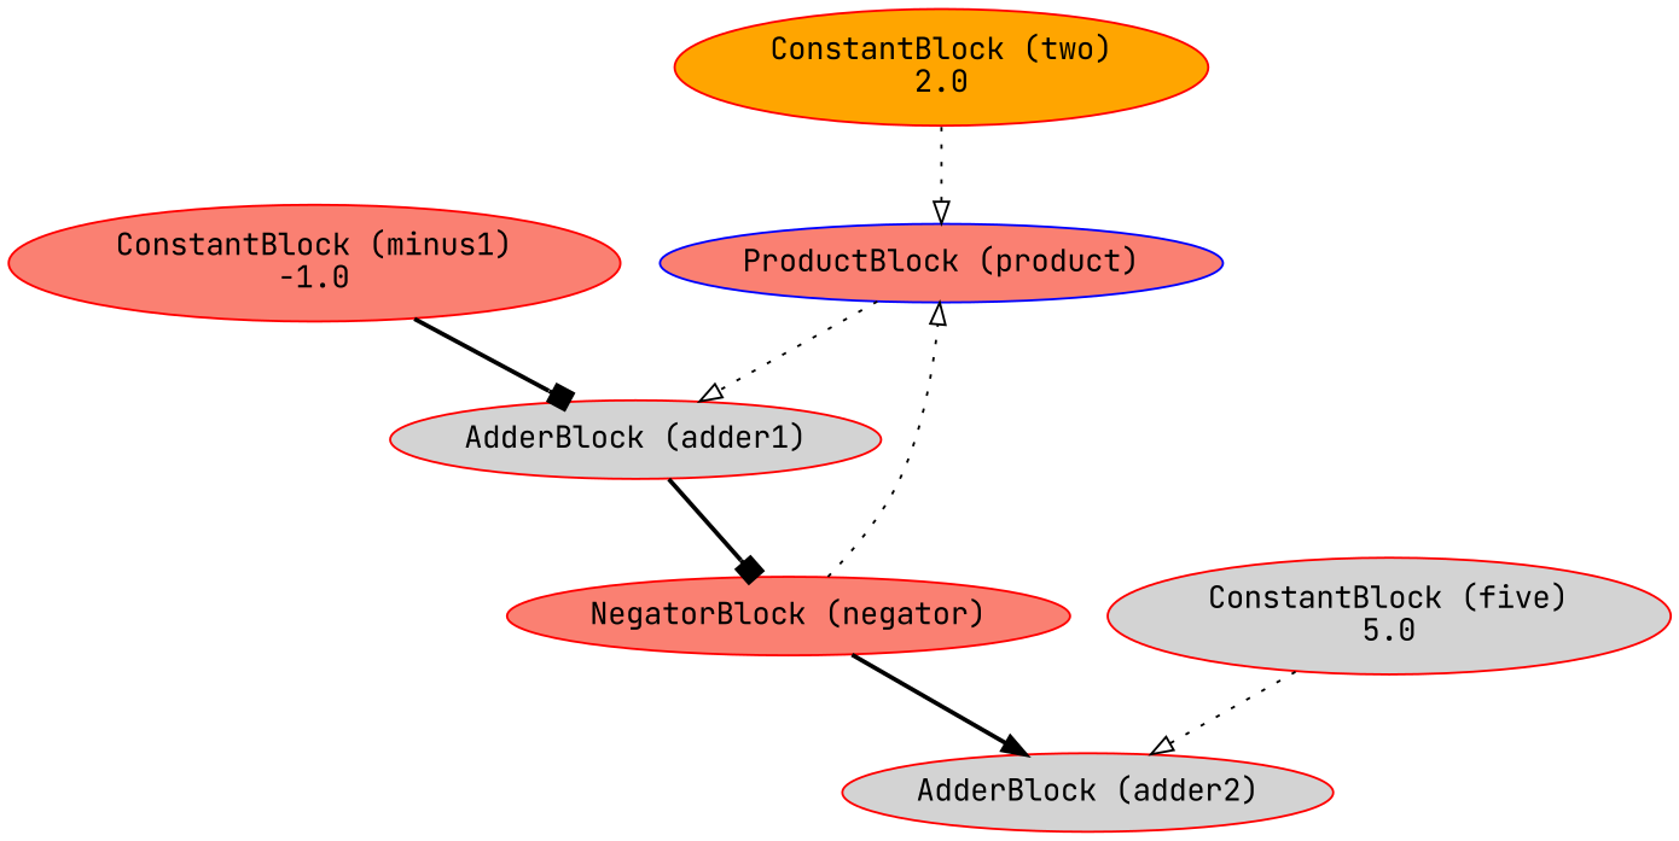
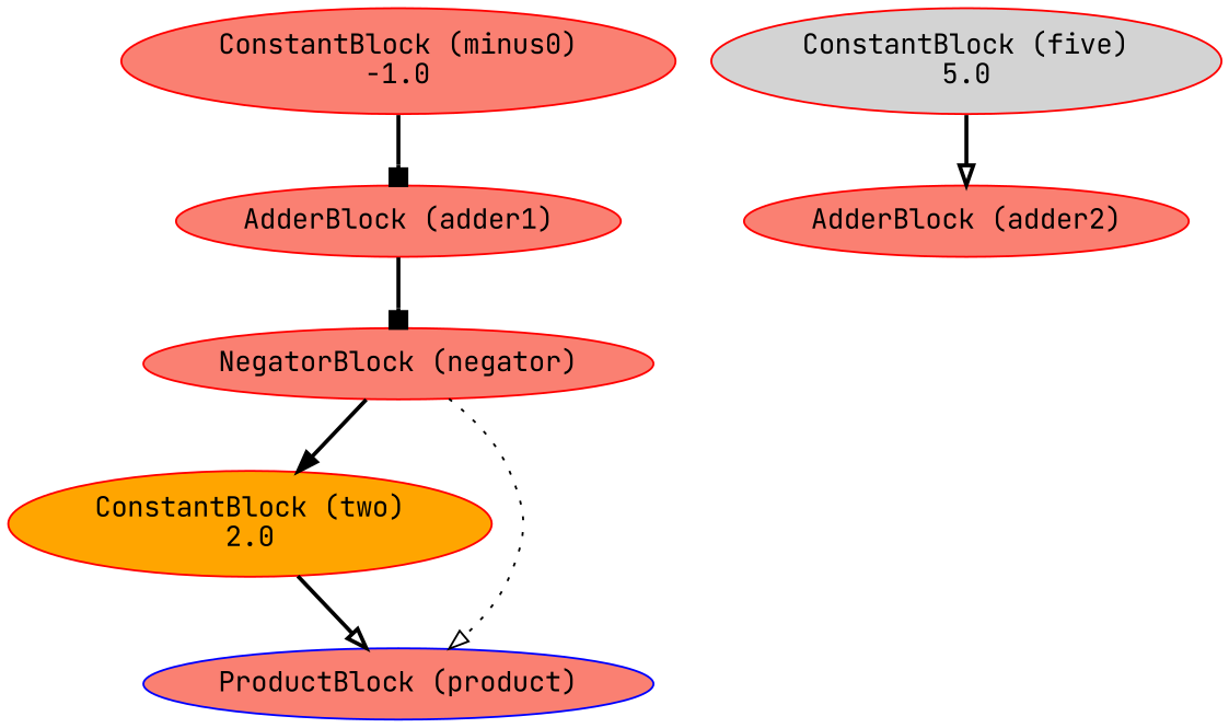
  digraph {
    fontname="JetBrains Mono"
    node [color=red fillcolor=salmon fontname="JetBrains Mono" style=filled]
    edge [arrowhead=onormal fontname="JetBrains Mono" style=bold]
    n1 [fillcolor=orange label="ConstantBlock (two)\n2.0"]
    n2 [color=blue label="ProductBlock (product)"]
-   n3 [fillcolor=lightgrey label="AdderBlock (adder1)"]
-   n4 [label="ConstantBlock (minus1)\n-1.0"]
+   n3 [label="AdderBlock (adder1)"]
+   n4 [label="ConstantBlock (minus0)\n-1.0"]
    n5 [label="NegatorBlock (negator)"]
    n6 [fillcolor=lightgrey label="ConstantBlock (five)\n5.0"]
-   n7 [fillcolor=lightgrey label="AdderBlock (adder2)"]
-   n1 -> n2 [style=dotted]
-   n2 -> n3 [style=dotted]
+   n7 [label="AdderBlock (adder2)"]
+   n1 -> n2
    n3 -> n5 [arrowhead=box]
    n4 -> n3 [arrowhead=box]
    n5 -> n2 [style=dotted]
-   n5 -> n7 [arrowhead=normal]
-   n6 -> n7 [style=dotted]
+   n5 -> n1 [arrowhead=normal]
+   n6 -> n7
  }
